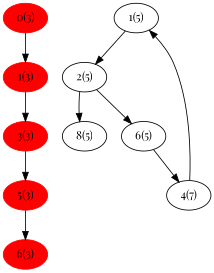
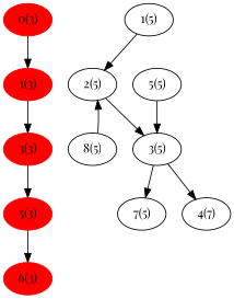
  digraph {
    fontname="Playfair Display"
    node [fontname="Playfair Display"]
    edge [fontname="Playfair Display"]
    n1 [color=red label="0(3)" style=filled]
    n2 [color=red label="1(3)" style=filled]
    n3 [color=red label="3(3)" style=filled]
    n4 [color=red label="5(3)" style=filled]
    n5 [color=red label="6(3)" style=filled]
    n6 [label="1(5)"]
    n7 [label="2(5)"]
    n8 [label="4(7)"]
    n9 [label="8(5)"]
-   n10 [label="6(5)"]
+   n10 [label="3(5)"]
+   n11 [label="7(5)"]
+   n12 [label="5(5)"]
    n1 -> n2
    n2 -> n3
    n3 -> n4
    n4 -> n5
    n6 -> n7
-   n7 -> n9
+   n9 -> n7
    n7 -> n10
-   n8 -> n6
    n10 -> n8
+   n10 -> n11
+   n12 -> n10
  }
